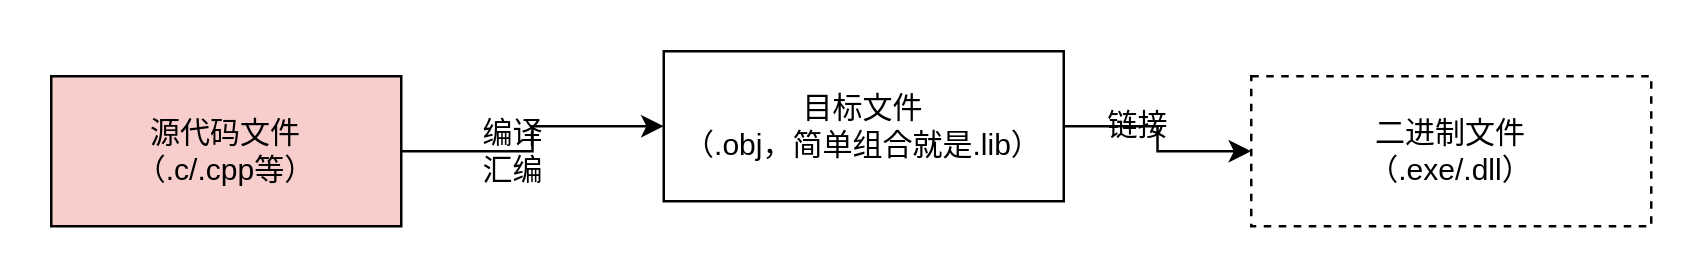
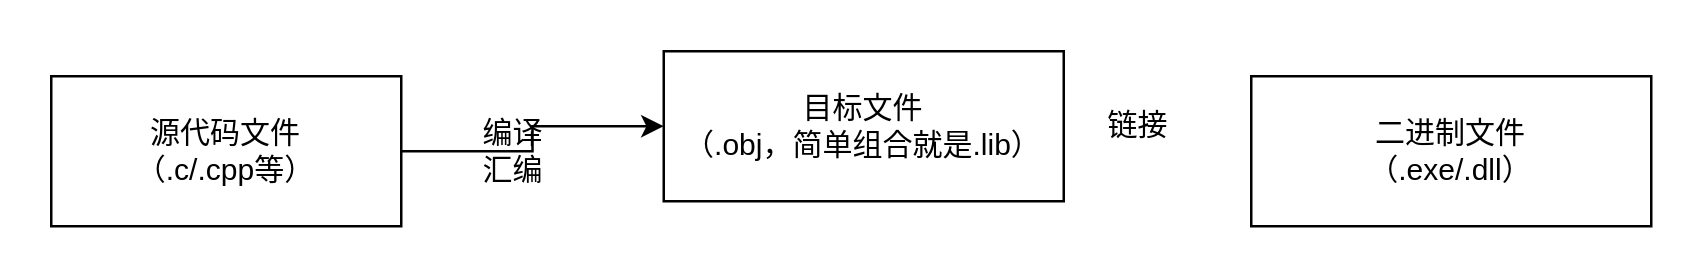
  <mxCell id="0" />
  <mxCell id="1" parent="0" />
  <mxCell id="2" style="edgeStyle=orthogonalEdgeStyle;rounded=0;orthogonalLoop=1;jettySize=auto;html=1;entryX=0;entryY=0.5;entryDx=0;entryDy=0;" parent="1" source="3" target="5" edge="1"><mxGeometry relative="1" as="geometry" /></mxCell>
- <mxCell id="3" value="源代码文件&lt;br&gt;（.c/.cpp等）" style="rounded=0;whiteSpace=wrap;html=1;fillColor=#f8cecc;" parent="1" vertex="1"><mxGeometry x="20" y="30" width="140" height="60" as="geometry" /></mxCell>
- <mxCell id="4" style="edgeStyle=orthogonalEdgeStyle;rounded=0;orthogonalLoop=1;jettySize=auto;html=1;" parent="1" source="5" target="6" edge="1"><mxGeometry relative="1" as="geometry" /></mxCell>
+ <mxCell id="3" value="源代码文件&lt;br&gt;（.c/.cpp等）" style="rounded=0;whiteSpace=wrap;html=1;" parent="1" vertex="1"><mxGeometry x="20" y="30" width="140" height="60" as="geometry" /></mxCell>
  <mxCell id="5" value="目标文件&lt;br&gt;（.obj，简单组合就是.lib）" style="rounded=0;whiteSpace=wrap;html=1;" parent="1" vertex="1"><mxGeometry x="265" y="20" width="160" height="60" as="geometry" /></mxCell>
- <mxCell id="6" value="二进制文件&lt;br&gt;（.exe/.dll）" style="rounded=0;whiteSpace=wrap;html=1;dashed=1;" parent="1" vertex="1"><mxGeometry x="500" y="30" width="160" height="60" as="geometry" /></mxCell>
+ <mxCell id="6" value="二进制文件&lt;br&gt;（.exe/.dll）" style="rounded=0;whiteSpace=wrap;html=1;" parent="1" vertex="1"><mxGeometry x="500" y="30" width="160" height="60" as="geometry" /></mxCell>
  <mxCell id="7" value="编译汇编" style="text;html=1;strokeColor=none;fillColor=none;align=center;verticalAlign=middle;whiteSpace=wrap;rounded=0;" vertex="1" parent="1"><mxGeometry x="190" y="50" width="30" height="20" as="geometry" /></mxCell>
  <mxCell id="8" value="链接" style="text;html=1;strokeColor=none;fillColor=none;align=center;verticalAlign=middle;whiteSpace=wrap;rounded=0;" vertex="1" parent="1"><mxGeometry x="440" y="40" width="30" height="20" as="geometry" /></mxCell>
